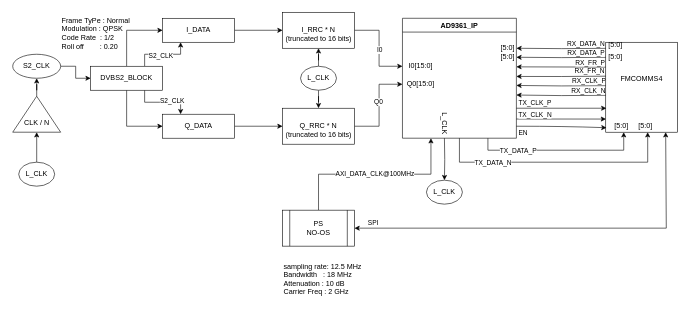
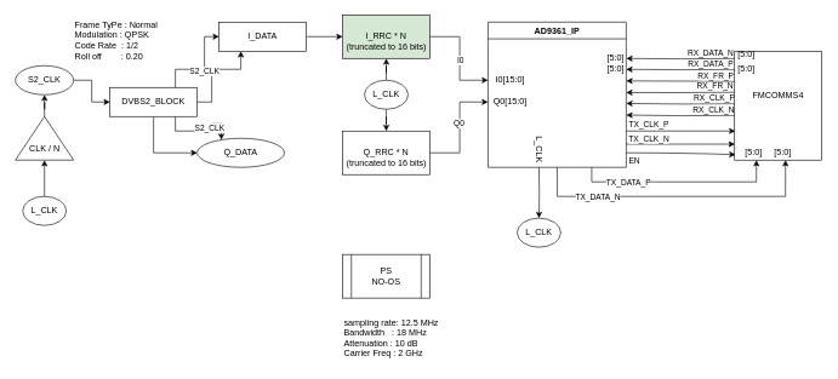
  <mxCell id="0" />
  <mxCell id="1" parent="0" />
  <mxCell id="2" value="" style="edgeStyle=orthogonalEdgeStyle;rounded=0;orthogonalLoop=1;jettySize=auto;html=1;entryX=0;entryY=0.5;entryDx=0;entryDy=0;" edge="1" parent="1" source="8" target="12"><mxGeometry relative="1" as="geometry" /></mxCell>
  <mxCell id="3" value="" style="edgeStyle=orthogonalEdgeStyle;rounded=0;orthogonalLoop=1;jettySize=auto;html=1;entryX=0;entryY=0.5;entryDx=0;entryDy=0;" edge="1" parent="1" source="8" target="14"><mxGeometry relative="1" as="geometry"><Array as="points"><mxPoint x="210" y="210" /></Array></mxGeometry></mxCell>
  <mxCell id="4" style="edgeStyle=orthogonalEdgeStyle;rounded=0;orthogonalLoop=1;jettySize=auto;html=1;exitX=0.75;exitY=0;exitDx=0;exitDy=0;entryX=0.25;entryY=1;entryDx=0;entryDy=0;" edge="1" parent="1" source="8" target="12"><mxGeometry relative="1" as="geometry" /></mxCell>
  <mxCell id="5" value="S2_CLK" style="edgeLabel;html=1;align=center;verticalAlign=middle;resizable=0;points=[];" connectable="0" vertex="1" parent="4"><mxGeometry x="-0.08" y="-2" relative="1" as="geometry"><mxPoint as="offset" /></mxGeometry></mxCell>
  <mxCell id="6" style="edgeStyle=orthogonalEdgeStyle;rounded=0;orthogonalLoop=1;jettySize=auto;html=1;exitX=0.75;exitY=1;exitDx=0;exitDy=0;entryX=0.25;entryY=0;entryDx=0;entryDy=0;" edge="1" parent="1" source="8" target="14"><mxGeometry relative="1" as="geometry" /></mxCell>
  <mxCell id="7" value="S2_CLK" style="edgeLabel;html=1;align=center;verticalAlign=middle;resizable=0;points=[];" connectable="0" vertex="1" parent="6"><mxGeometry x="0.3" y="4" relative="1" as="geometry"><mxPoint as="offset" /></mxGeometry></mxCell>
- <mxCell id="8" value="DVBS2_BLOCK" style="rounded=0;whiteSpace=wrap;html=1;" vertex="1" parent="1"><mxGeometry x="150" y="110" width="120" height="40" as="geometry" /></mxCell>
+ <mxCell id="8" value="DVBS2_BLOCK" style="rounded=0;whiteSpace=wrap;html=1;" vertex="1" parent="1"><mxGeometry x="150" y="120" width="120" height="40" as="geometry" /></mxCell>
  <mxCell id="9" style="edgeStyle=orthogonalEdgeStyle;rounded=0;orthogonalLoop=1;jettySize=auto;html=1;entryX=0;entryY=0.5;entryDx=0;entryDy=0;" edge="1" parent="1" source="10" target="8"><mxGeometry relative="1" as="geometry" /></mxCell>
  <mxCell id="10" value="S2_CLK" style="ellipse;whiteSpace=wrap;html=1;" vertex="1" parent="1"><mxGeometry x="20" y="90" width="80" height="40" as="geometry" /></mxCell>
  <mxCell id="11" value="" style="edgeStyle=orthogonalEdgeStyle;rounded=0;orthogonalLoop=1;jettySize=auto;html=1;" edge="1" parent="1" source="12" target="17"><mxGeometry relative="1" as="geometry" /></mxCell>
- <mxCell id="12" value="I_DATA" style="rounded=0;whiteSpace=wrap;html=1;" vertex="1" parent="1"><mxGeometry x="270" y="30" width="120" height="40" as="geometry" /></mxCell>
- <mxCell id="13" value="" style="edgeStyle=orthogonalEdgeStyle;rounded=0;orthogonalLoop=1;jettySize=auto;html=1;" edge="1" parent="1" source="14" target="20"><mxGeometry relative="1" as="geometry" /></mxCell>
- <mxCell id="14" value="Q_DATA" style="rounded=0;whiteSpace=wrap;html=1;" vertex="1" parent="1"><mxGeometry x="270" y="190" width="120" height="40" as="geometry" /></mxCell>
+ <mxCell id="12" value="I_DATA" style="rounded=0;whiteSpace=wrap;html=1;" vertex="1" parent="1"><mxGeometry x="300" y="30" width="120" height="40" as="geometry" /></mxCell>
+ <mxCell id="14" value="Q_DATA" style="ellipse;whiteSpace=wrap;html=1;" vertex="1" parent="1"><mxGeometry x="270" y="190" width="120" height="40" as="geometry" /></mxCell>
  <mxCell id="15" style="edgeStyle=orthogonalEdgeStyle;rounded=0;orthogonalLoop=1;jettySize=auto;html=1;exitX=1;exitY=0.5;exitDx=0;exitDy=0;" edge="1" parent="1" source="17"><mxGeometry relative="1" as="geometry"><mxPoint x="670" y="110" as="targetPoint" /><Array as="points"><mxPoint x="631" y="50" /></Array></mxGeometry></mxCell>
  <mxCell id="16" value="I0" style="edgeLabel;html=1;align=center;verticalAlign=middle;resizable=0;points=[];" connectable="0" vertex="1" parent="15"><mxGeometry x="0.043" relative="1" as="geometry"><mxPoint as="offset" /></mxGeometry></mxCell>
- <mxCell id="17" value="I_RRC * N" style="whiteSpace=wrap;html=1;rounded=0;" vertex="1" parent="1"><mxGeometry x="470" y="20" width="120" height="60" as="geometry" /></mxCell>
+ <mxCell id="17" value="I_RRC * N" style="whiteSpace=wrap;html=1;rounded=0;fillColor=#d5e8d4;" vertex="1" parent="1"><mxGeometry x="470" y="20" width="120" height="60" as="geometry" /></mxCell>
  <mxCell id="18" style="edgeStyle=orthogonalEdgeStyle;rounded=0;orthogonalLoop=1;jettySize=auto;html=1;exitX=1;exitY=0.5;exitDx=0;exitDy=0;" edge="1" parent="1" source="20"><mxGeometry relative="1" as="geometry"><mxPoint x="670" y="140" as="targetPoint" /><Array as="points"><mxPoint x="631" y="210" /></Array></mxGeometry></mxCell>
  <mxCell id="19" value="Q0" style="edgeLabel;html=1;align=center;verticalAlign=middle;resizable=0;points=[];" connectable="0" vertex="1" parent="18"><mxGeometry x="0.093" y="2" relative="1" as="geometry"><mxPoint as="offset" /></mxGeometry></mxCell>
  <mxCell id="20" value="Q_RRC * N" style="whiteSpace=wrap;html=1;rounded=0;" vertex="1" parent="1"><mxGeometry x="470" y="180" width="120" height="60" as="geometry" /></mxCell>
  <mxCell id="21" value="" style="edgeStyle=orthogonalEdgeStyle;rounded=0;orthogonalLoop=1;jettySize=auto;html=1;" edge="1" parent="1" source="23" target="20"><mxGeometry relative="1" as="geometry" /></mxCell>
  <mxCell id="22" value="" style="edgeStyle=orthogonalEdgeStyle;rounded=0;orthogonalLoop=1;jettySize=auto;html=1;" edge="1" parent="1" source="23" target="17"><mxGeometry relative="1" as="geometry" /></mxCell>
  <mxCell id="23" value="L_CLK" style="ellipse;whiteSpace=wrap;html=1;" vertex="1" parent="1"><mxGeometry x="500" y="110" width="60" height="40" as="geometry" /></mxCell>
  <mxCell id="24" style="edgeStyle=orthogonalEdgeStyle;rounded=0;orthogonalLoop=1;jettySize=auto;html=1;exitX=0.75;exitY=1;exitDx=0;exitDy=0;entryX=0.25;entryY=1;entryDx=0;entryDy=0;" edge="1" parent="1" source="26" target="42"><mxGeometry relative="1" as="geometry" /></mxCell>
  <mxCell id="25" value="TX_DATA_P" style="edgeLabel;html=1;align=center;verticalAlign=middle;resizable=0;points=[];" connectable="0" vertex="1" parent="24"><mxGeometry x="-0.495" relative="1" as="geometry"><mxPoint as="offset" /></mxGeometry></mxCell>
  <mxCell id="26" value="AD9361_IP" style="swimlane;whiteSpace=wrap;html=1;" vertex="1" parent="1"><mxGeometry x="670" y="30" width="190" height="200" as="geometry"><mxRectangle x="720" y="40" width="100" height="30" as="alternateBounds" /></mxGeometry></mxCell>
  <mxCell id="27" value="I0[15:0]" style="text;html=1;align=center;verticalAlign=middle;resizable=0;points=[];autosize=1;strokeColor=none;fillColor=none;" vertex="1" parent="26"><mxGeometry y="65" width="60" height="30" as="geometry" /></mxCell>
  <mxCell id="28" value="Q0[15:0]" style="text;html=1;align=center;verticalAlign=middle;resizable=0;points=[];autosize=1;strokeColor=none;fillColor=none;" vertex="1" parent="26"><mxGeometry x="-5" y="95" width="70" height="30" as="geometry" /></mxCell>
  <mxCell id="29" style="edgeStyle=orthogonalEdgeStyle;rounded=0;orthogonalLoop=1;jettySize=auto;html=1;exitX=0.002;exitY=0.227;exitDx=0;exitDy=0;exitPerimeter=0;" edge="1" parent="26"><mxGeometry relative="1" as="geometry"><mxPoint x="190" y="65" as="targetPoint" /><mxPoint x="340.24" y="65.05" as="sourcePoint" /><Array as="points" /></mxGeometry></mxCell>
  <mxCell id="30" value="RX_DATA_P" style="edgeLabel;html=1;align=center;verticalAlign=middle;resizable=0;points=[];" connectable="0" vertex="1" parent="29"><mxGeometry x="0.231" y="1" relative="1" as="geometry"><mxPoint x="58" y="-9" as="offset" /></mxGeometry></mxCell>
  <mxCell id="31" value="[5:0]" style="text;html=1;align=center;verticalAlign=middle;resizable=0;points=[];autosize=1;strokeColor=none;fillColor=none;" vertex="1" parent="26"><mxGeometry x="150" y="35" width="50" height="30" as="geometry" /></mxCell>
  <mxCell id="32" value="[5:0]" style="text;html=1;align=center;verticalAlign=middle;resizable=0;points=[];autosize=1;strokeColor=none;fillColor=none;" vertex="1" parent="26"><mxGeometry x="150" y="50" width="50" height="30" as="geometry" /></mxCell>
  <mxCell id="33" value="L_CLK" style="text;html=1;align=center;verticalAlign=middle;resizable=0;points=[];autosize=1;strokeColor=none;fillColor=none;rotation=90;" vertex="1" parent="26"><mxGeometry x="40" y="160" width="60" height="30" as="geometry" /></mxCell>
  <mxCell id="34" style="edgeStyle=orthogonalEdgeStyle;rounded=0;orthogonalLoop=1;jettySize=auto;html=1;exitX=0.002;exitY=0.602;exitDx=0;exitDy=0;exitPerimeter=0;" edge="1" parent="1"><mxGeometry relative="1" as="geometry"><mxPoint x="860" y="142" as="targetPoint" /><mxPoint x="1010.24" y="142.3" as="sourcePoint" /><Array as="points" /></mxGeometry></mxCell>
  <mxCell id="35" value="RX_CLK_P" style="edgeLabel;html=1;align=center;verticalAlign=middle;resizable=0;points=[];" connectable="0" vertex="1" parent="34"><mxGeometry x="0.414" y="2" relative="1" as="geometry"><mxPoint x="76" y="-10" as="offset" /></mxGeometry></mxCell>
  <mxCell id="36" style="edgeStyle=orthogonalEdgeStyle;rounded=0;orthogonalLoop=1;jettySize=auto;html=1;exitX=-0.001;exitY=0.736;exitDx=0;exitDy=0;exitPerimeter=0;entryX=1;entryY=0.75;entryDx=0;entryDy=0;" edge="1" parent="1"><mxGeometry relative="1" as="geometry"><mxPoint x="860" y="158" as="targetPoint" /><mxPoint x="1009.88" y="158.4" as="sourcePoint" /><Array as="points" /></mxGeometry></mxCell>
  <mxCell id="37" value="RX_CLK_N" style="edgeLabel;html=1;align=center;verticalAlign=middle;resizable=0;points=[];" connectable="0" vertex="1" parent="36"><mxGeometry x="0.273" relative="1" as="geometry"><mxPoint x="65" y="-8" as="offset" /></mxGeometry></mxCell>
  <mxCell id="38" style="edgeStyle=orthogonalEdgeStyle;rounded=0;orthogonalLoop=1;jettySize=auto;html=1;entryX=1;entryY=0.25;entryDx=0;entryDy=0;exitX=-0.001;exitY=0.067;exitDx=0;exitDy=0;exitPerimeter=0;" edge="1" parent="1"><mxGeometry relative="1" as="geometry"><mxPoint x="1010" y="80.05" as="sourcePoint" /><mxPoint x="860.12" y="80" as="targetPoint" /><Array as="points" /></mxGeometry></mxCell>
  <mxCell id="39" value="RX_DATA_N" style="edgeLabel;html=1;align=center;verticalAlign=middle;resizable=0;points=[];" connectable="0" vertex="1" parent="38"><mxGeometry x="0.168" y="1" relative="1" as="geometry"><mxPoint x="53" y="-10" as="offset" /></mxGeometry></mxCell>
  <mxCell id="40" style="edgeStyle=orthogonalEdgeStyle;rounded=0;orthogonalLoop=1;jettySize=auto;html=1;exitX=0;exitY=0.397;exitDx=0;exitDy=0;entryX=1;entryY=0.5;entryDx=0;entryDy=0;exitPerimeter=0;" edge="1" parent="1"><mxGeometry relative="1" as="geometry"><mxPoint x="1010" y="126.55" as="sourcePoint" /><mxPoint x="860" y="127" as="targetPoint" /></mxGeometry></mxCell>
  <mxCell id="41" value="RX_FR_N" style="edgeLabel;html=1;align=center;verticalAlign=middle;resizable=0;points=[];" connectable="0" vertex="1" parent="40"><mxGeometry x="-0.415" y="-2" relative="1" as="geometry"><mxPoint x="16" y="-7" as="offset" /></mxGeometry></mxCell>
  <mxCell id="42" value="FMCOMMS4&lt;div&gt;&lt;br&gt;&lt;/div&gt;&lt;div&gt;&lt;br&gt;&lt;/div&gt;" style="rounded=0;whiteSpace=wrap;html=1;" vertex="1" parent="1"><mxGeometry x="1009" y="70" width="120" height="150" as="geometry" /></mxCell>
  <mxCell id="43" value="" style="endArrow=classic;html=1;rounded=0;exitX=-0.01;exitY=0.336;exitDx=0;exitDy=0;exitPerimeter=0;" edge="1" parent="1"><mxGeometry width="50" height="50" relative="1" as="geometry"><mxPoint x="1008.8" y="111.4" as="sourcePoint" /><mxPoint x="860" y="111" as="targetPoint" /></mxGeometry></mxCell>
  <mxCell id="44" value="RX_FR_P" style="edgeLabel;html=1;align=center;verticalAlign=middle;resizable=0;points=[];" connectable="0" vertex="1" parent="43"><mxGeometry x="-0.425" relative="1" as="geometry"><mxPoint x="17" y="-8" as="offset" /></mxGeometry></mxCell>
  <mxCell id="45" value="" style="endArrow=classic;html=1;rounded=0;exitX=1;exitY=0.75;exitDx=0;exitDy=0;" edge="1" parent="1" source="26"><mxGeometry width="50" height="50" relative="1" as="geometry"><mxPoint x="890" y="210" as="sourcePoint" /><mxPoint x="1010" y="180" as="targetPoint" /></mxGeometry></mxCell>
  <mxCell id="46" value="TX_CLK_P" style="edgeLabel;html=1;align=center;verticalAlign=middle;resizable=0;points=[];" connectable="0" vertex="1" parent="45"><mxGeometry x="-0.849" relative="1" as="geometry"><mxPoint x="19" y="-10" as="offset" /></mxGeometry></mxCell>
  <mxCell id="47" value="" style="endArrow=classic;html=1;rounded=0;entryX=-0.005;entryY=0.847;entryDx=0;entryDy=0;entryPerimeter=0;" edge="1" parent="1"><mxGeometry width="50" height="50" relative="1" as="geometry"><mxPoint x="860" y="198" as="sourcePoint" /><mxPoint x="1009.4" y="198.05" as="targetPoint" /></mxGeometry></mxCell>
  <mxCell id="48" value="TX_CLK_N" style="edgeLabel;html=1;align=center;verticalAlign=middle;resizable=0;points=[];" connectable="0" vertex="1" parent="47"><mxGeometry x="-0.308" y="2" relative="1" as="geometry"><mxPoint x="-22" y="-6" as="offset" /></mxGeometry></mxCell>
  <mxCell id="49" value="" style="curved=1;endArrow=classic;html=1;rounded=0;entryX=0.01;entryY=0.95;entryDx=0;entryDy=0;entryPerimeter=0;" edge="1" parent="1" target="42"><mxGeometry width="50" height="50" relative="1" as="geometry"><mxPoint x="860" y="210" as="sourcePoint" /><mxPoint x="940" y="160" as="targetPoint" /><Array as="points"><mxPoint x="940" y="210" /></Array></mxGeometry></mxCell>
  <mxCell id="50" value="EN" style="edgeLabel;html=1;align=center;verticalAlign=middle;resizable=0;points=[];" connectable="0" vertex="1" parent="49"><mxGeometry x="-0.853" relative="1" as="geometry"><mxPoint x="-1" y="10" as="offset" /></mxGeometry></mxCell>
  <mxCell id="51" style="edgeStyle=orthogonalEdgeStyle;rounded=0;orthogonalLoop=1;jettySize=auto;html=1;entryX=0.583;entryY=1;entryDx=0;entryDy=0;entryPerimeter=0;" edge="1" parent="1" source="26" target="42"><mxGeometry relative="1" as="geometry"><Array as="points"><mxPoint x="765" y="270" /><mxPoint x="1079" y="270" /></Array></mxGeometry></mxCell>
  <mxCell id="52" value="TX_DATA_N" style="edgeLabel;html=1;align=center;verticalAlign=middle;resizable=0;points=[];" connectable="0" vertex="1" parent="51"><mxGeometry x="-0.645" relative="1" as="geometry"><mxPoint x="23" as="offset" /></mxGeometry></mxCell>
  <mxCell id="53" value="[5:0]" style="text;html=1;align=center;verticalAlign=middle;resizable=0;points=[];autosize=1;strokeColor=none;fillColor=none;" vertex="1" parent="1"><mxGeometry x="1000" y="60" width="50" height="30" as="geometry" /></mxCell>
  <mxCell id="54" value="[5:0]" style="text;html=1;align=center;verticalAlign=middle;resizable=0;points=[];autosize=1;strokeColor=none;fillColor=none;" vertex="1" parent="1"><mxGeometry x="1000" y="80" width="50" height="30" as="geometry" /></mxCell>
  <mxCell id="55" value="[5:0]" style="text;html=1;align=center;verticalAlign=middle;resizable=0;points=[];autosize=1;strokeColor=none;fillColor=none;" vertex="1" parent="1"><mxGeometry x="1010" y="195" width="50" height="30" as="geometry" /></mxCell>
  <mxCell id="56" value="[5:0]" style="text;html=1;align=center;verticalAlign=middle;resizable=0;points=[];autosize=1;strokeColor=none;fillColor=none;" vertex="1" parent="1"><mxGeometry x="1050" y="195" width="50" height="30" as="geometry" /></mxCell>
- <mxCell id="57" style="edgeStyle=orthogonalEdgeStyle;rounded=0;orthogonalLoop=1;jettySize=auto;html=1;entryX=0.25;entryY=1;entryDx=0;entryDy=0;exitX=0.5;exitY=0;exitDx=0;exitDy=0;" edge="1" parent="1" source="59" target="26"><mxGeometry relative="1" as="geometry" /></mxCell>
- <mxCell id="58" value="AXI_DATA_CLK@100MHz" style="edgeLabel;html=1;align=center;verticalAlign=middle;resizable=0;points=[];" connectable="0" vertex="1" parent="57"><mxGeometry x="-0.006" y="1" relative="1" as="geometry"><mxPoint as="offset" /></mxGeometry></mxCell>
  <mxCell id="59" value="PS&lt;div&gt;NO-OS&lt;/div&gt;" style="shape=process;whiteSpace=wrap;html=1;backgroundOutline=1;" vertex="1" parent="1"><mxGeometry x="470" y="350" width="120" height="60" as="geometry" /></mxCell>
- <mxCell id="60" value="" style="endArrow=classic;startArrow=classic;html=1;rounded=0;exitX=1;exitY=0.5;exitDx=0;exitDy=0;entryX=0.833;entryY=1;entryDx=0;entryDy=0;entryPerimeter=0;" edge="1" parent="1" source="59" target="42"><mxGeometry width="50" height="50" relative="1" as="geometry"><mxPoint x="640" y="390" as="sourcePoint" /><mxPoint x="690" y="340" as="targetPoint" /><Array as="points"><mxPoint x="1110" y="380" /></Array></mxGeometry></mxCell>
- <mxCell id="61" value="SPI" style="edgeLabel;html=1;align=center;verticalAlign=middle;resizable=0;points=[];" connectable="0" vertex="1" parent="60"><mxGeometry x="-0.912" y="-2" relative="1" as="geometry"><mxPoint y="-12" as="offset" /></mxGeometry></mxCell>
  <mxCell id="62" value="L_CLK" style="ellipse;whiteSpace=wrap;html=1;" vertex="1" parent="1"><mxGeometry x="710" y="300" width="60" height="40" as="geometry" /></mxCell>
  <mxCell id="63" value="" style="edgeStyle=orthogonalEdgeStyle;rounded=0;orthogonalLoop=1;jettySize=auto;html=1;" edge="1" parent="1" source="64" target="66"><mxGeometry relative="1" as="geometry" /></mxCell>
  <mxCell id="64" value="L_CLK" style="ellipse;whiteSpace=wrap;html=1;" vertex="1" parent="1"><mxGeometry x="30" y="270" width="60" height="40" as="geometry" /></mxCell>
  <mxCell id="65" value="" style="edgeStyle=orthogonalEdgeStyle;rounded=0;orthogonalLoop=1;jettySize=auto;html=1;" edge="1" parent="1" source="66" target="10"><mxGeometry relative="1" as="geometry" /></mxCell>
  <mxCell id="66" value="" style="triangle;whiteSpace=wrap;html=1;rotation=-90;" vertex="1" parent="1"><mxGeometry x="30" y="150" width="60" height="80" as="geometry" /></mxCell>
  <mxCell id="67" value="CLK / N" style="text;html=1;align=center;verticalAlign=middle;resizable=0;points=[];autosize=1;strokeColor=none;fillColor=none;" vertex="1" parent="1"><mxGeometry x="25" y="190" width="70" height="30" as="geometry" /></mxCell>
  <mxCell id="68" value="&lt;div style=&quot;&quot;&gt;&lt;span style=&quot;background-color: transparent; color: light-dark(rgb(0, 0, 0), rgb(255, 255, 255));&quot;&gt;sampling rate: 12.5 MHz&lt;/span&gt;&lt;/div&gt;Bandwidth&amp;nbsp;&amp;nbsp; : 18 MHz&lt;br&gt;Attenuation : 10 dB&lt;br&gt;Carrier Freq : 2 GHz&amp;nbsp;" style="text;html=1;align=left;verticalAlign=middle;resizable=0;points=[];autosize=1;strokeColor=none;fillColor=none;" vertex="1" parent="1"><mxGeometry x="470" y="430" width="150" height="70" as="geometry" /></mxCell>
  <mxCell id="69" value="Frame TyPe : Normal&lt;br&gt;Modulation : QPSK&lt;br&gt;Code Rate&amp;nbsp; : 1/2&lt;br&gt;Roll off&amp;nbsp;&amp;nbsp;&amp;nbsp;&amp;nbsp;&amp;nbsp;&amp;nbsp;&amp;nbsp; : 0.20&amp;nbsp;" style="text;html=1;align=left;verticalAlign=middle;resizable=0;points=[];autosize=1;strokeColor=none;fillColor=none;" vertex="1" parent="1"><mxGeometry x="100" y="20" width="140" height="70" as="geometry" /></mxCell>
  <mxCell id="70" value="(truncated to 16 bits)" style="text;html=1;align=center;verticalAlign=middle;resizable=0;points=[];autosize=1;strokeColor=none;fillColor=none;" vertex="1" parent="1"><mxGeometry x="465" y="210" width="130" height="30" as="geometry" /></mxCell>
  <mxCell id="71" value="(truncated to 16 bits)" style="text;html=1;align=center;verticalAlign=middle;resizable=0;points=[];autosize=1;strokeColor=none;fillColor=none;" vertex="1" parent="1"><mxGeometry x="465" y="50" width="130" height="30" as="geometry" /></mxCell>
  <mxCell id="72" style="edgeStyle=orthogonalEdgeStyle;rounded=0;orthogonalLoop=1;jettySize=auto;html=1;entryX=0.5;entryY=0;entryDx=0;entryDy=0;" edge="1" parent="1" target="62"><mxGeometry relative="1" as="geometry"><mxPoint x="740" y="230" as="sourcePoint" /></mxGeometry></mxCell>
